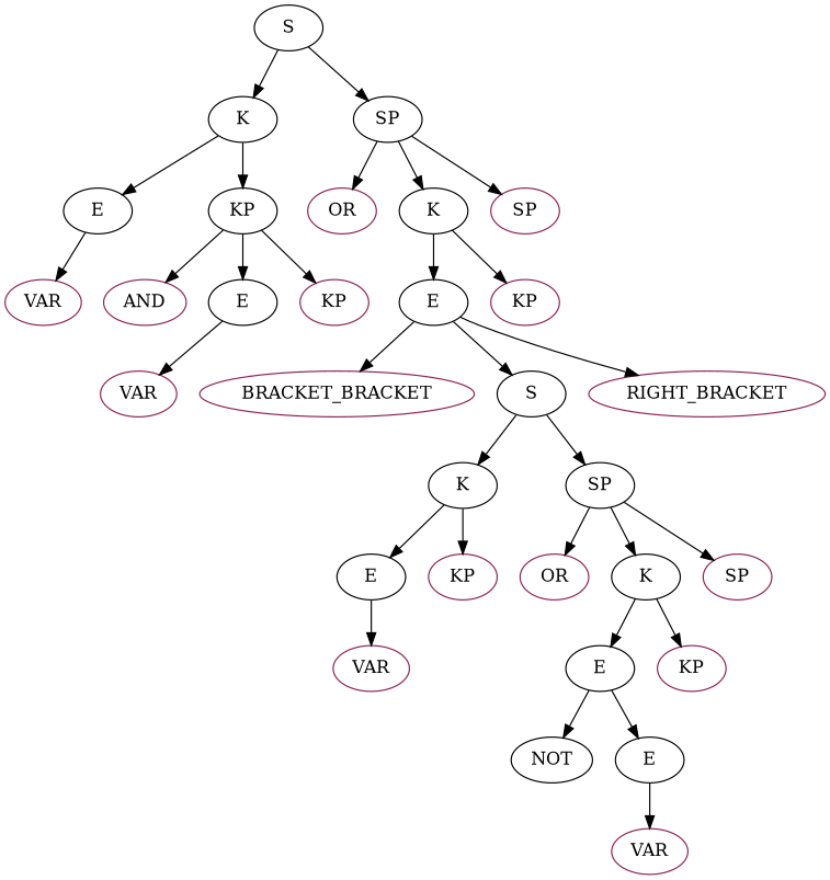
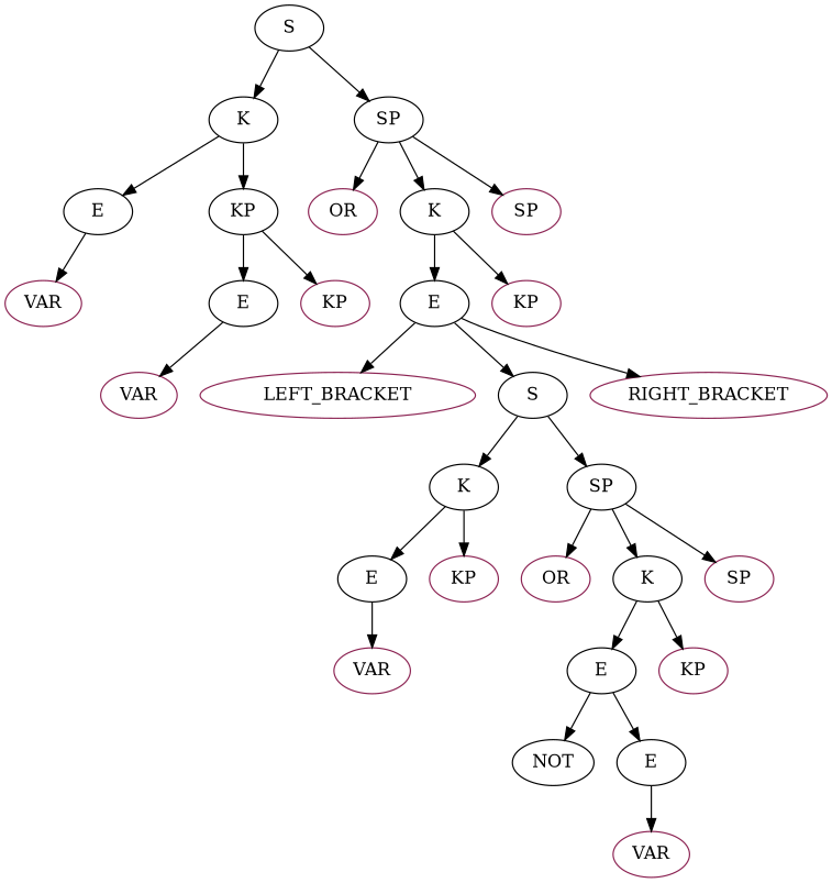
  digraph {
    n1 [label=S]
    n2 [label=K]
    n3 [label=SP]
    n4 [label=E]
    n5 [label=KP]
    n6 [color=violetred4 label=OR]
    n7 [label=K]
    n8 [color=violetred4 label=SP]
    n9 [color=violetred4 label=VAR]
-   n10 [color=violetred4 label=AND]
    n11 [label=E]
    n12 [color=violetred4 label=KP]
    n13 [color=violetred4 label=VAR]
    n14 [label=E]
    n15 [color=violetred4 label=KP]
-   n16 [color=violetred4 label=BRACKET_BRACKET]
+   n16 [color=violetred4 label=LEFT_BRACKET]
    n17 [label=S]
    n18 [color=violetred4 label=RIGHT_BRACKET]
    n19 [label=K]
    n20 [label=SP]
    n21 [label=E]
    n22 [color=violetred4 label=KP]
    n23 [color=violetred4 label=OR]
    n24 [label=K]
    n25 [color=violetred4 label=SP]
    n26 [color=violetred4 label=VAR]
    n27 [label=E]
    n28 [color=violetred4 label=KP]
    n29 [color=black label=NOT]
    n30 [label=E]
    n31 [color=violetred4 label=VAR]
    n1 -> n2
    n1 -> n3
    n2 -> n4
    n2 -> n5
    n3 -> n6
    n3 -> n7
    n3 -> n8
    n4 -> n9
-   n5 -> n10
    n5 -> n11
    n5 -> n12
    n7 -> n14
    n7 -> n15
    n11 -> n13
    n14 -> n16
    n14 -> n17
    n14 -> n18
    n17 -> n19
    n17 -> n20
    n19 -> n21
    n19 -> n22
    n20 -> n23
    n20 -> n24
    n20 -> n25
    n21 -> n26
    n24 -> n27
    n24 -> n28
    n27 -> n29
    n27 -> n30
    n30 -> n31
  }
